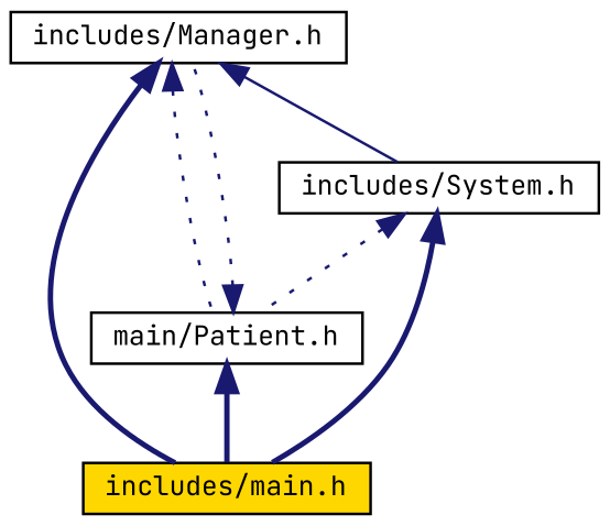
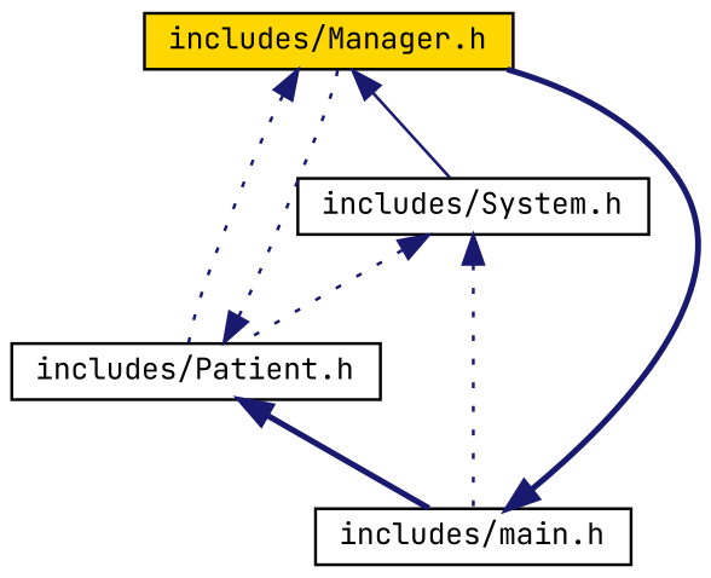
  digraph {
    fontname="JetBrains Mono"
    node [color=black fillcolor=gold fontname="JetBrains Mono" fontsize=10 shape=record style=filled]
    edge [color=midnightblue dir=back fontname="JetBrains Mono" fontsize=10 labelfontname=Helvetica labelfontsize=10 style=dotted]
-   n1 [fillcolor=white fontcolor=black height=0.2 label="includes/Manager.h" width=0.4]
-   n2 [fillcolor=white height=0.2 label="main/Patient.h" width=0.4]
-   n3 [height=0.2 label="includes/main.h" width=0.4]
+   n1 [fontcolor=black height=0.2 label="includes/Manager.h" width=0.4]
+   n2 [fillcolor=white height=0.2 label="includes/Patient.h" width=0.4]
+   n3 [fillcolor=white height=0.2 label="includes/main.h" width=0.4]
    n4 [fillcolor=white height=0.2 label="includes/System.h" width=0.4]
    n1 -> n2
-   n1 -> n3 [style=bold]
+   n3 -> n1 [style=bold]
    n1 -> n4 [style=solid]
    n2 -> n1
    n2 -> n3 [style=bold]
    n4 -> n2
-   n4 -> n3 [style=bold]
+   n4 -> n3
  }
